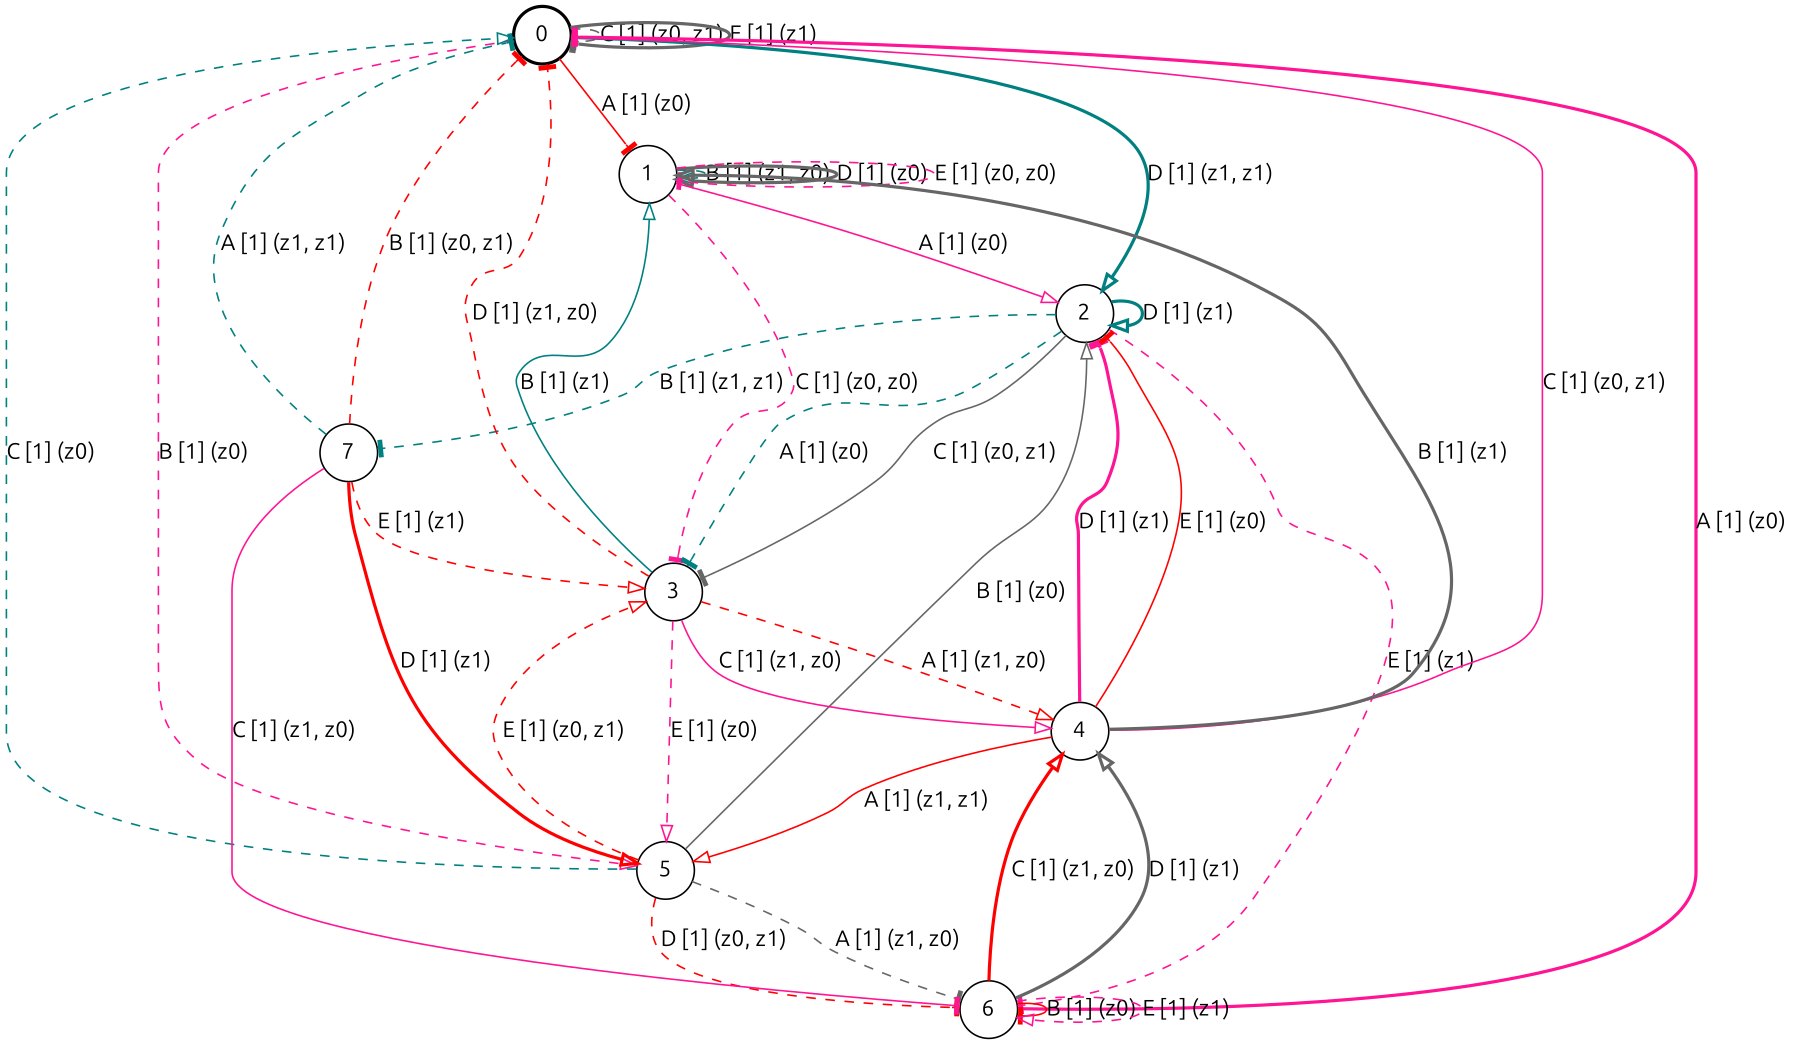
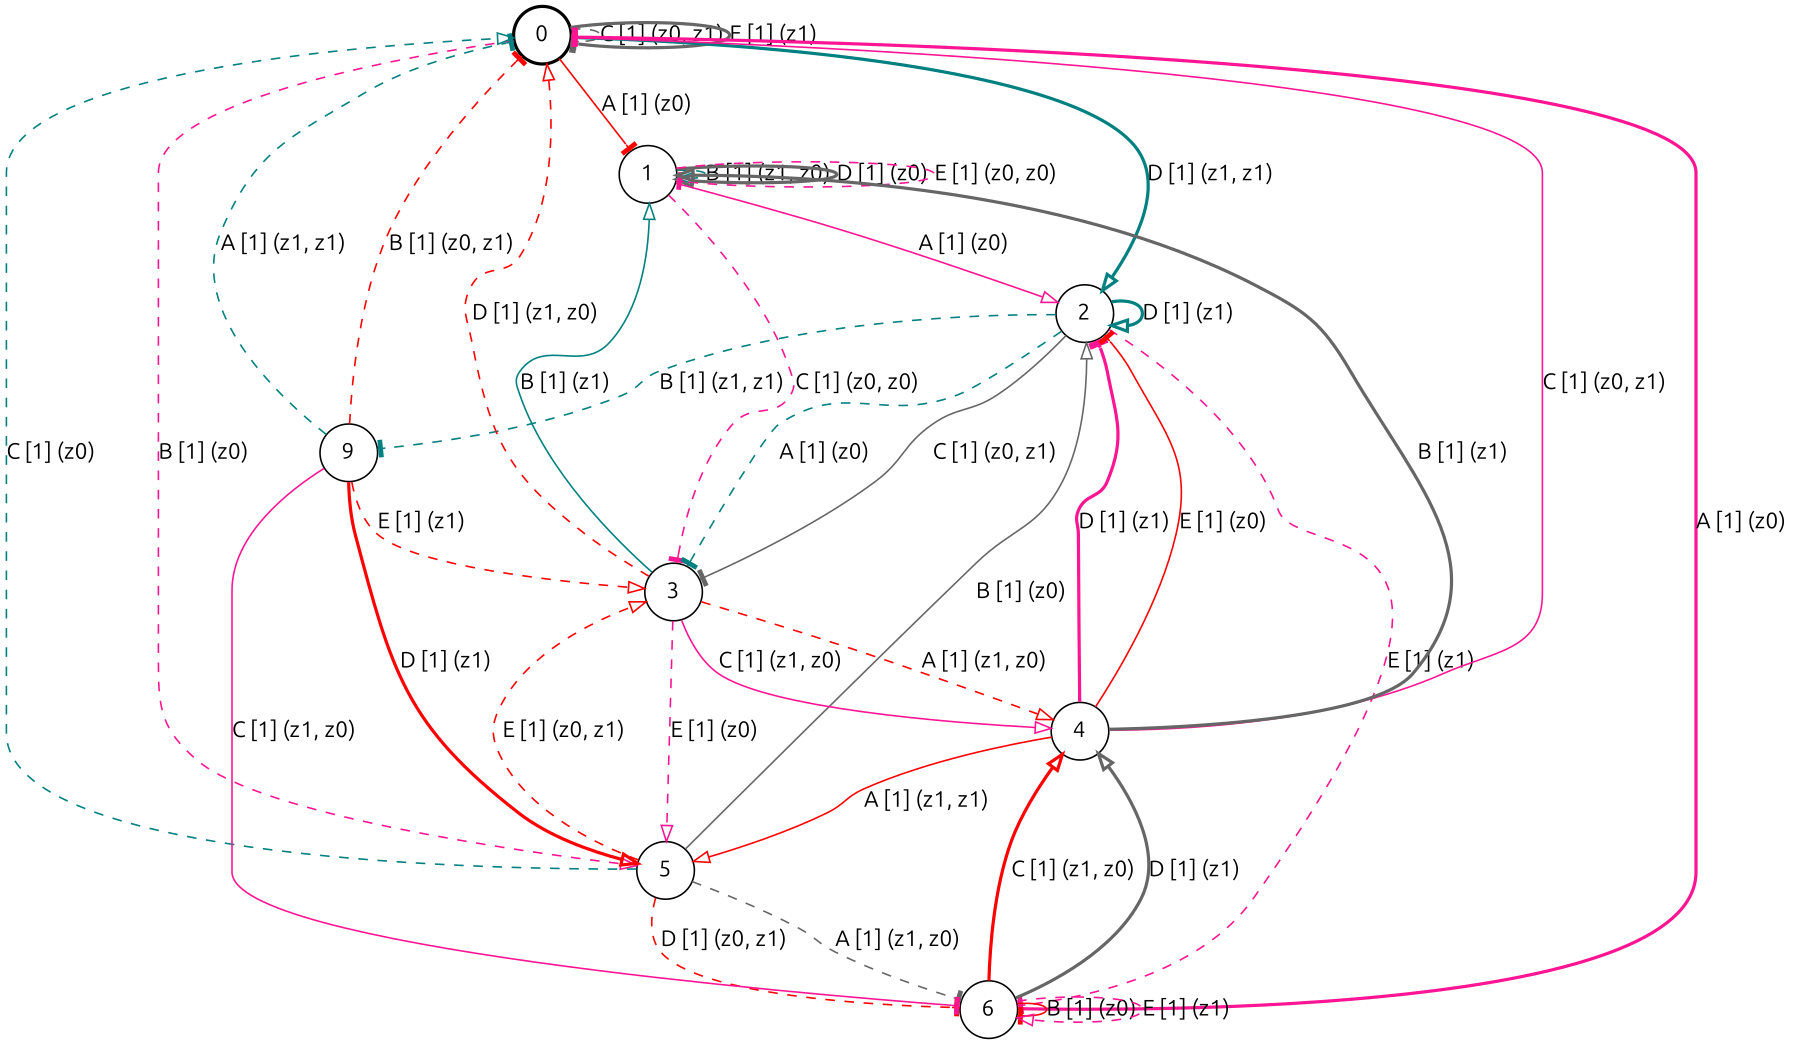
  digraph {
    fontname=Ubuntu
    node [fontname=Ubuntu shape=circle]
    edge [arrowhead=onormal color=red fontname=Ubuntu style=dashed]
    0 [style=bold]
    1
    5
    2
    3
    6
-   7
+   7 [label=9]
    4
    0 -> 0 [arrowhead=tee color=gray40 label="C [1] (z0, z1) "]
    0 -> 0 [arrowhead=tee color=gray40 label="E [1] (z1) " style=bold]
    0 -> 1 [arrowhead=tee label="A [1] (z0) " style=solid]
    0 -> 5 [color=deeppink label="B [1] (z0) "]
    0 -> 2 [color=teal label="D [1] (z1, z1) " style=bold]
    1 -> 1 [color=teal label="B [1] (z1, z0) "]
    1 -> 1 [color=gray40 label="D [1] (z0) " style=bold]
    1 -> 1 [arrowhead=tee color=deeppink label="E [1] (z0, z0) "]
    1 -> 2 [color=deeppink label="A [1] (z0) " style=solid]
    1 -> 3 [arrowhead=tee color=deeppink label="C [1] (z0, z0) "]
    5 -> 0 [color=teal label="C [1] (z0) "]
    5 -> 2 [color=gray40 label="B [1] (z0) " style=solid]
    5 -> 3 [label="E [1] (z0, z1) "]
    5 -> 6 [arrowhead=tee color=gray40 label="A [1] (z1, z0) "]
    5 -> 6 [arrowhead=tee label="D [1] (z0, z1) "]
    2 -> 2 [color=teal label="D [1] (z1) " style=bold]
    2 -> 3 [arrowhead=tee color=teal label="A [1] (z0) "]
    2 -> 3 [arrowhead=tee color=gray40 label="C [1] (z0, z1) " style=solid]
    2 -> 6 [arrowhead=tee color=deeppink label="E [1] (z1) "]
    2 -> 7 [arrowhead=tee color=teal label="B [1] (z1, z1) "]
-   3 -> 0 [arrowhead=tee label="D [1] (z1, z0) "]
+   3 -> 0 [label="D [1] (z1, z0) "]
    3 -> 1 [color=teal label="B [1] (z1) " style=solid]
    3 -> 5 [color=deeppink label="E [1] (z0) "]
    3 -> 4 [label="A [1] (z1, z0) "]
    3 -> 4 [color=deeppink label="C [1] (z1, z0) " style=solid]
    6 -> 0 [arrowhead=tee color=deeppink label="A [1] (z0) " style=bold]
    6 -> 6 [arrowhead=tee label="B [1] (z0) " style=solid]
    6 -> 6 [color=deeppink label="E [1] (z1) "]
    6 -> 4 [label="C [1] (z1, z0) " style=bold]
    6 -> 4 [color=gray40 label="D [1] (z1) " style=bold]
    7 -> 0 [arrowhead=tee color=teal label="A [1] (z1, z1) "]
    7 -> 0 [arrowhead=tee label="B [1] (z0, z1) "]
    7 -> 5 [label="D [1] (z1) " style=bold]
    7 -> 3 [label="E [1] (z1) "]
    7 -> 6 [arrowhead=tee color=deeppink label="C [1] (z1, z0) " style=solid]
    4 -> 0 [arrowhead=tee color=deeppink label="C [1] (z0, z1) " style=solid]
    4 -> 1 [color=gray40 label="B [1] (z1) " style=bold]
    4 -> 5 [label="A [1] (z1, z1) " style=solid]
    4 -> 2 [arrowhead=tee color=deeppink label="D [1] (z1) " style=bold]
    4 -> 2 [arrowhead=tee label="E [1] (z0) " style=solid]
  }
